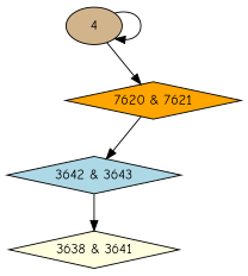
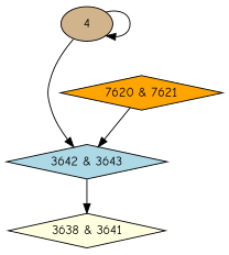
  digraph {
    fontname="Comic Neue"
    node [fontname="Comic Neue" shape=diamond style=filled]
    edge [fontname="Comic Neue"]
    n1 [fillcolor=lightyellow label="3638 & 3641"]
    n2 [fillcolor=lightblue label="3642 & 3643"]
    n3 [fillcolor=orange label="7620 & 7621"]
    n4 [fillcolor=tan label=4 shape=""]
    n2 -> n1
    n3 -> n2
-   n4 -> n3
+   n4 -> n2
    n4 -> n4
  }
